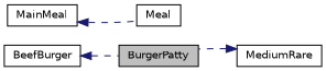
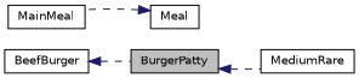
  digraph {
    rankdir=LR
    node [color=black fillcolor=white fontname=Helvetica fontsize=10 shape=record style=filled]
    edge [color=midnightblue dir=back fontname=Helvetica fontsize=10 labelfontname=Helvetica labelfontsize=10 style=dashed]
    n1 [fillcolor=grey75 fontcolor=black height=0.2 label=BurgerPatty width=0.4]
    n2 [height=0.2 label=MediumRare width=0.4]
    n3 [height=0.2 label=BeefBurger width=0.4]
    n4 [height=0.2 label=MainMeal width=0.4]
    n5 [height=0.2 label=Meal width=0.4]
-   n2 -> n1
+   n1 -> n2
    n3 -> n1
-   n4 -> n5
+   n5 -> n4
  }
